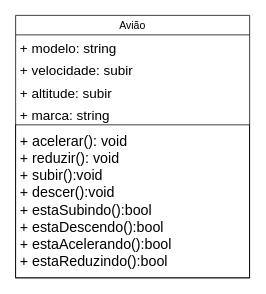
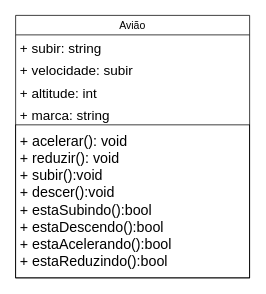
  <mxCell id="0" />
  <mxCell id="1" parent="0" />
  <mxCell id="2" value="Avião" style="swimlane;fontStyle=0;childLayout=stackLayout;horizontal=1;startSize=26;horizontalStack=0;resizeParent=1;resizeParentMax=0;resizeLast=0;collapsible=1;marginBottom=0;align=center;fontSize=14;" vertex="1" parent="1"><mxGeometry x="20" y="20" width="312" height="350" as="geometry"><mxRectangle x="334" y="300" width="80" height="30" as="alternateBounds" /></mxGeometry></mxCell>
- <mxCell id="3" value="+ modelo: string&#10;" style="text;strokeColor=none;fillColor=none;spacingLeft=4;spacingRight=4;overflow=hidden;rotatable=0;points=[[0,0.5],[1,0.5]];portConstraint=eastwest;fontSize=18;" vertex="1" parent="2"><mxGeometry y="26" width="312" height="30" as="geometry" /></mxCell>
+ <mxCell id="3" value="+ subir: string&#10;" style="text;strokeColor=none;fillColor=none;spacingLeft=4;spacingRight=4;overflow=hidden;rotatable=0;points=[[0,0.5],[1,0.5]];portConstraint=eastwest;fontSize=18;" vertex="1" parent="2"><mxGeometry y="26" width="312" height="30" as="geometry" /></mxCell>
  <mxCell id="4" value="+ velocidade: subir" style="text;strokeColor=none;fillColor=none;spacingLeft=4;spacingRight=4;overflow=hidden;rotatable=0;points=[[0,0.5],[1,0.5]];portConstraint=eastwest;fontSize=18;" vertex="1" parent="2"><mxGeometry y="56" width="312" height="30" as="geometry" /></mxCell>
- <mxCell id="5" value="+ altitude: subir" style="text;strokeColor=none;fillColor=none;spacingLeft=4;spacingRight=4;overflow=hidden;rotatable=0;points=[[0,0.5],[1,0.5]];portConstraint=eastwest;fontSize=18;" vertex="1" parent="2"><mxGeometry y="86" width="312" height="30" as="geometry" /></mxCell>
+ <mxCell id="5" value="+ altitude: int" style="text;strokeColor=none;fillColor=none;spacingLeft=4;spacingRight=4;overflow=hidden;rotatable=0;points=[[0,0.5],[1,0.5]];portConstraint=eastwest;fontSize=18;" vertex="1" parent="2"><mxGeometry y="86" width="312" height="30" as="geometry" /></mxCell>
  <mxCell id="6" value="+ marca: string" style="text;strokeColor=none;fillColor=none;spacingLeft=4;spacingRight=4;overflow=hidden;rotatable=0;points=[[0,0.5],[1,0.5]];portConstraint=eastwest;fontSize=18;" vertex="1" parent="2"><mxGeometry y="116" width="312" height="30" as="geometry" /></mxCell>
  <mxCell id="7" value="+ acelerar(): void&#10;+ reduzir(): void&#10;+ subir():void&#10;+ descer():void&#10;+ estaSubindo():bool&#10;+ estaDescendo():bool&#10;+ estaAcelerando():bool&#10;+ estaReduzindo():bool&#10;&#10;&#10; " style="text;strokeColor=default;fillColor=none;spacingLeft=4;spacingRight=4;overflow=hidden;rotatable=0;points=[[0,0.5],[1,0.5]];portConstraint=eastwest;fontSize=19;spacing=2;spacingTop=3;" vertex="1" parent="2"><mxGeometry y="146" width="312" height="204" as="geometry" /></mxCell>
